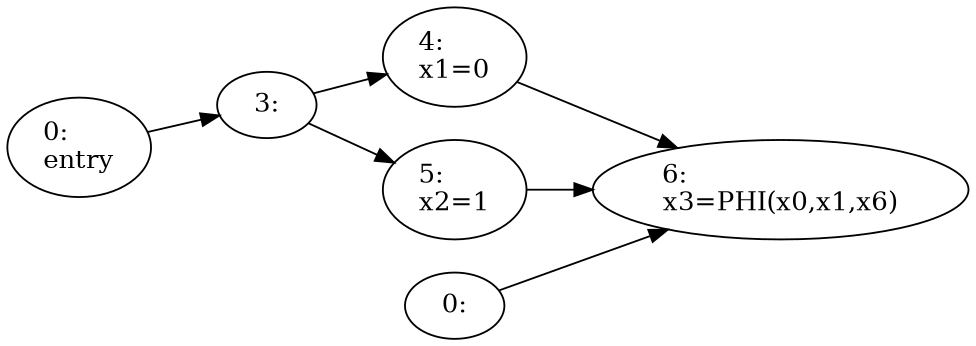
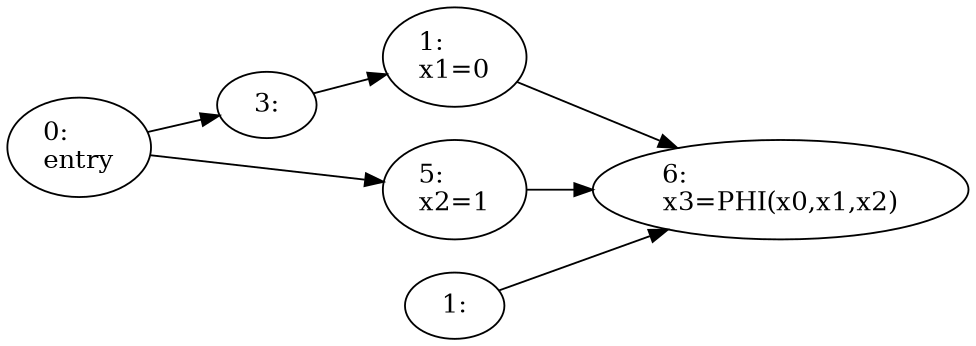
  digraph {
    rankdir=LR
    n1 [label="0:\lentry"]
    n2 [label="3:"]
-   n3 [label="0:"]
-   n4 [label="6:\lx3=PHI(x0,x1,x6)"]
-   n5 [label="4:\lx1=0"]
+   n3 [label="1:"]
+   n4 [label="6:\lx3=PHI(x0,x1,x2)"]
+   n5 [label="1:\lx1=0"]
    n6 [label="5:\lx2=1"]
    n1 -> n2
    n2 -> n5
-   n2 -> n6
+   n1 -> n6
    n3 -> n4
    n5 -> n4
    n6 -> n4
  }
